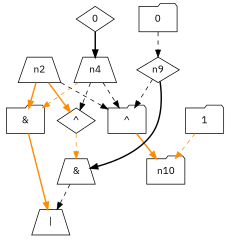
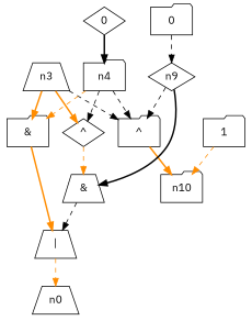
  digraph {
    fontname="IBM Plex Sans"
    node [fontname="IBM Plex Sans" shape=folder]
    edge [color=darkorange fontname="IBM Plex Sans" style=dashed]
+   n0 [shape=trapezium]
    n1 [label="|" shape=trapezium]
    n2 [label="&"]
-   n3 [shape=trapezium label=n2]
+   n3 [shape=trapezium]
    n6 [label="^" shape=diamond]
    n11 [label="^"]
    n5 [label="&" shape=trapezium]
    n10
-   n4 [shape=trapezium]
+   n4
    n9 [shape=diamond]
    n8 [label=0]
    n17 [label=1]
    n18 [label=0 shape=diamond]
+   n1 -> n0
    n2 -> n1 [style=bold]
    n3 -> n2 [style=bold]
    n3 -> n6 [style=bold]
    n3 -> n11 [color=black]
    n6 -> n5
    n11 -> n10 [style=bold]
    n5 -> n1 [color=black]
    n4 -> n2
    n4 -> n6 [color=black]
    n4 -> n11 [color=black]
    n9 -> n11 [color=black]
    n9 -> n5 [color=black style=bold]
    n8 -> n9 [color=black]
    n17 -> n10
    n18 -> n4 [color=black style=bold]
  }
